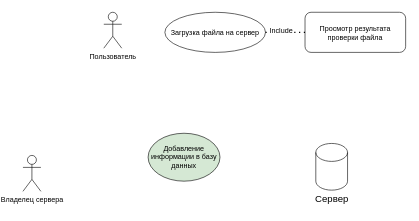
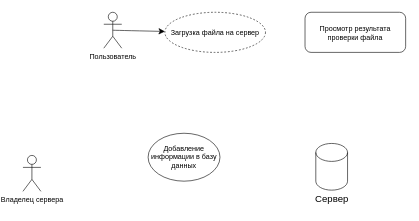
  <mxCell id="0" />
  <mxCell id="1" parent="0" />
+ <mxCell id="2" style="edgeStyle=none;curved=1;rounded=0;orthogonalLoop=1;jettySize=auto;html=1;exitX=0.5;exitY=0.5;exitDx=0;exitDy=0;exitPerimeter=0;fontSize=12;startSize=8;endSize=8;" edge="1" parent="1" source="3" target="4"><mxGeometry relative="1" as="geometry" /></mxCell>
  <mxCell id="3" value="Пользователь" style="shape=umlActor;verticalLabelPosition=bottom;verticalAlign=top;html=1;outlineConnect=0;rotation=0;" vertex="1" parent="1"><mxGeometry x="155" y="20" width="30" height="60" as="geometry" /></mxCell>
- <mxCell id="4" value="Загрузка файла на сервер" style="ellipse;whiteSpace=wrap;html=1;" vertex="1" parent="1"><mxGeometry x="257" y="20" width="168" height="67" as="geometry" /></mxCell>
+ <mxCell id="4" value="Загрузка файла на сервер" style="ellipse;whiteSpace=wrap;html=1;dashed=1;" vertex="1" parent="1"><mxGeometry x="257" y="20" width="168" height="67" as="geometry" /></mxCell>
  <mxCell id="5" value="" style="shape=cylinder3;whiteSpace=wrap;html=1;boundedLbl=1;backgroundOutline=1;size=15;" vertex="1" parent="1"><mxGeometry x="509" y="239" width="53" height="78" as="geometry" /></mxCell>
  <mxCell id="6" value="Сервер" style="text;html=1;align=center;verticalAlign=middle;whiteSpace=wrap;rounded=0;;fontSize=16;" vertex="1" parent="1"><mxGeometry x="505.5" y="317" width="60" height="30" as="geometry" /></mxCell>
  <mxCell id="7" value="Владелец сервера" style="shape=umlActor;verticalLabelPosition=bottom;verticalAlign=top;html=1;outlineConnect=0;" vertex="1" parent="1"><mxGeometry x="20" y="259" width="30" height="60" as="geometry" /></mxCell>
- <mxCell id="8" value="Добавление информации в базу данных" style="ellipse;whiteSpace=wrap;html=1;fillColor=#d5e8d4;" vertex="1" parent="1"><mxGeometry x="229" y="222" width="120" height="80" as="geometry" /></mxCell>
- <mxCell id="9" value="" style="endArrow=none;dashed=1;html=1;dashPattern=1 3;strokeWidth=2;rounded=0;fontSize=12;startSize=8;endSize=8;exitX=1;exitY=0.5;exitDx=0;exitDy=0;entryX=0;entryY=0.5;entryDx=0;entryDy=0;" edge="1" parent="1" source="4" target="11"><mxGeometry width="50" height="50" relative="1" as="geometry"><mxPoint x="462" y="78" as="sourcePoint" /><mxPoint x="514" y="50" as="targetPoint" /></mxGeometry></mxCell>
- <mxCell id="10" value="Include" style="edgeLabel;html=1;align=center;verticalAlign=middle;resizable=0;points=[];;fontSize=12;" vertex="1" connectable="0" parent="9"><mxGeometry x="-0.234" y="3" relative="1" as="geometry"><mxPoint as="offset" /></mxGeometry></mxCell>
+ <mxCell id="8" value="Добавление информации в базу данных" style="ellipse;whiteSpace=wrap;html=1;" vertex="1" parent="1"><mxGeometry x="229" y="222" width="120" height="80" as="geometry" /></mxCell>
  <mxCell id="11" value="Просмотр результата проверки файла" style="whiteSpace=wrap;html=1;rounded=1;" vertex="1" parent="1"><mxGeometry x="491" y="20" width="168" height="67" as="geometry" /></mxCell>
